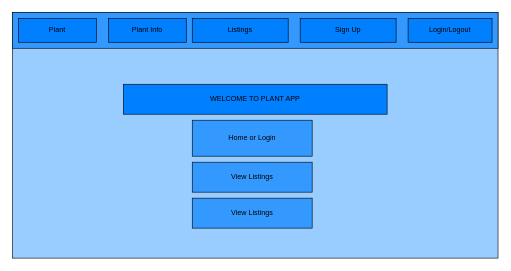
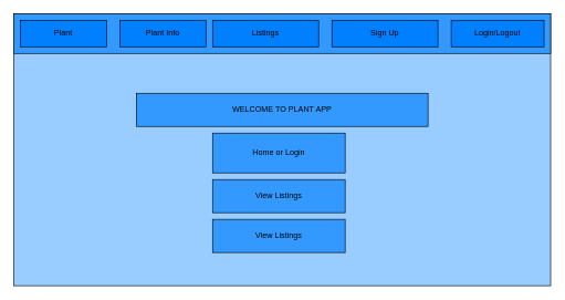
  <mxCell id="0" />
  <mxCell id="1" parent="0" />
  <mxCell id="2" value="" style="whiteSpace=wrap;html=1;fillColor=#99CCFF;" parent="1" vertex="1"><mxGeometry x="20" y="20" width="810" height="410" as="geometry" /></mxCell>
  <mxCell id="3" value="" style="whiteSpace=wrap;html=1;fillColor=#3399FF;" parent="1" vertex="1"><mxGeometry x="20" y="20" width="810" height="60" as="geometry" /></mxCell>
  <mxCell id="4" value="Plant" style="whiteSpace=wrap;html=1;fillColor=#007FFF;" parent="1" vertex="1"><mxGeometry x="30" y="30" width="130" height="40" as="geometry" /></mxCell>
  <mxCell id="5" value="Listings" style="whiteSpace=wrap;html=1;fillColor=#007FFF;" parent="1" vertex="1"><mxGeometry x="320" y="30" width="160" height="40" as="geometry" /></mxCell>
  <mxCell id="6" value="Login/Logout" style="whiteSpace=wrap;html=1;fillColor=#007FFF;" parent="1" vertex="1"><mxGeometry x="680" y="30" width="140" height="40" as="geometry" /></mxCell>
  <mxCell id="7" value="Sign Up" style="whiteSpace=wrap;html=1;fillColor=#007FFF;" parent="1" vertex="1"><mxGeometry x="500" y="30" width="160" height="40" as="geometry" /></mxCell>
  <mxCell id="8" value="Plant Info" style="whiteSpace=wrap;html=1;fillColor=#007FFF;" parent="1" vertex="1"><mxGeometry x="180" y="30" width="130" height="40" as="geometry" /></mxCell>
- <mxCell id="9" value="WELCOME TO PLANT APP" style="whiteSpace=wrap;html=1;fillColor=#007FFF;" parent="1" vertex="1"><mxGeometry x="205" y="140" width="440" height="50" as="geometry" /></mxCell>
+ <mxCell id="9" value="WELCOME TO PLANT APP" style="whiteSpace=wrap;html=1;fillColor=#3399ff;" parent="1" vertex="1"><mxGeometry x="205" y="140" width="440" height="50" as="geometry" /></mxCell>
  <mxCell id="10" value="Home or Login" style="whiteSpace=wrap;html=1;fillColor=#3399FF;" parent="1" vertex="1"><mxGeometry x="320" y="200" width="200" height="60" as="geometry" /></mxCell>
  <mxCell id="11" value="View Listings" style="whiteSpace=wrap;html=1;fillColor=#3399FF;" parent="1" vertex="1"><mxGeometry x="320" y="270" width="200" height="50" as="geometry" /></mxCell>
  <mxCell id="12" value="View Listings" style="whiteSpace=wrap;html=1;fillColor=#3399FF;" vertex="1" parent="1"><mxGeometry x="320" y="330" width="200" height="50" as="geometry" /></mxCell>
